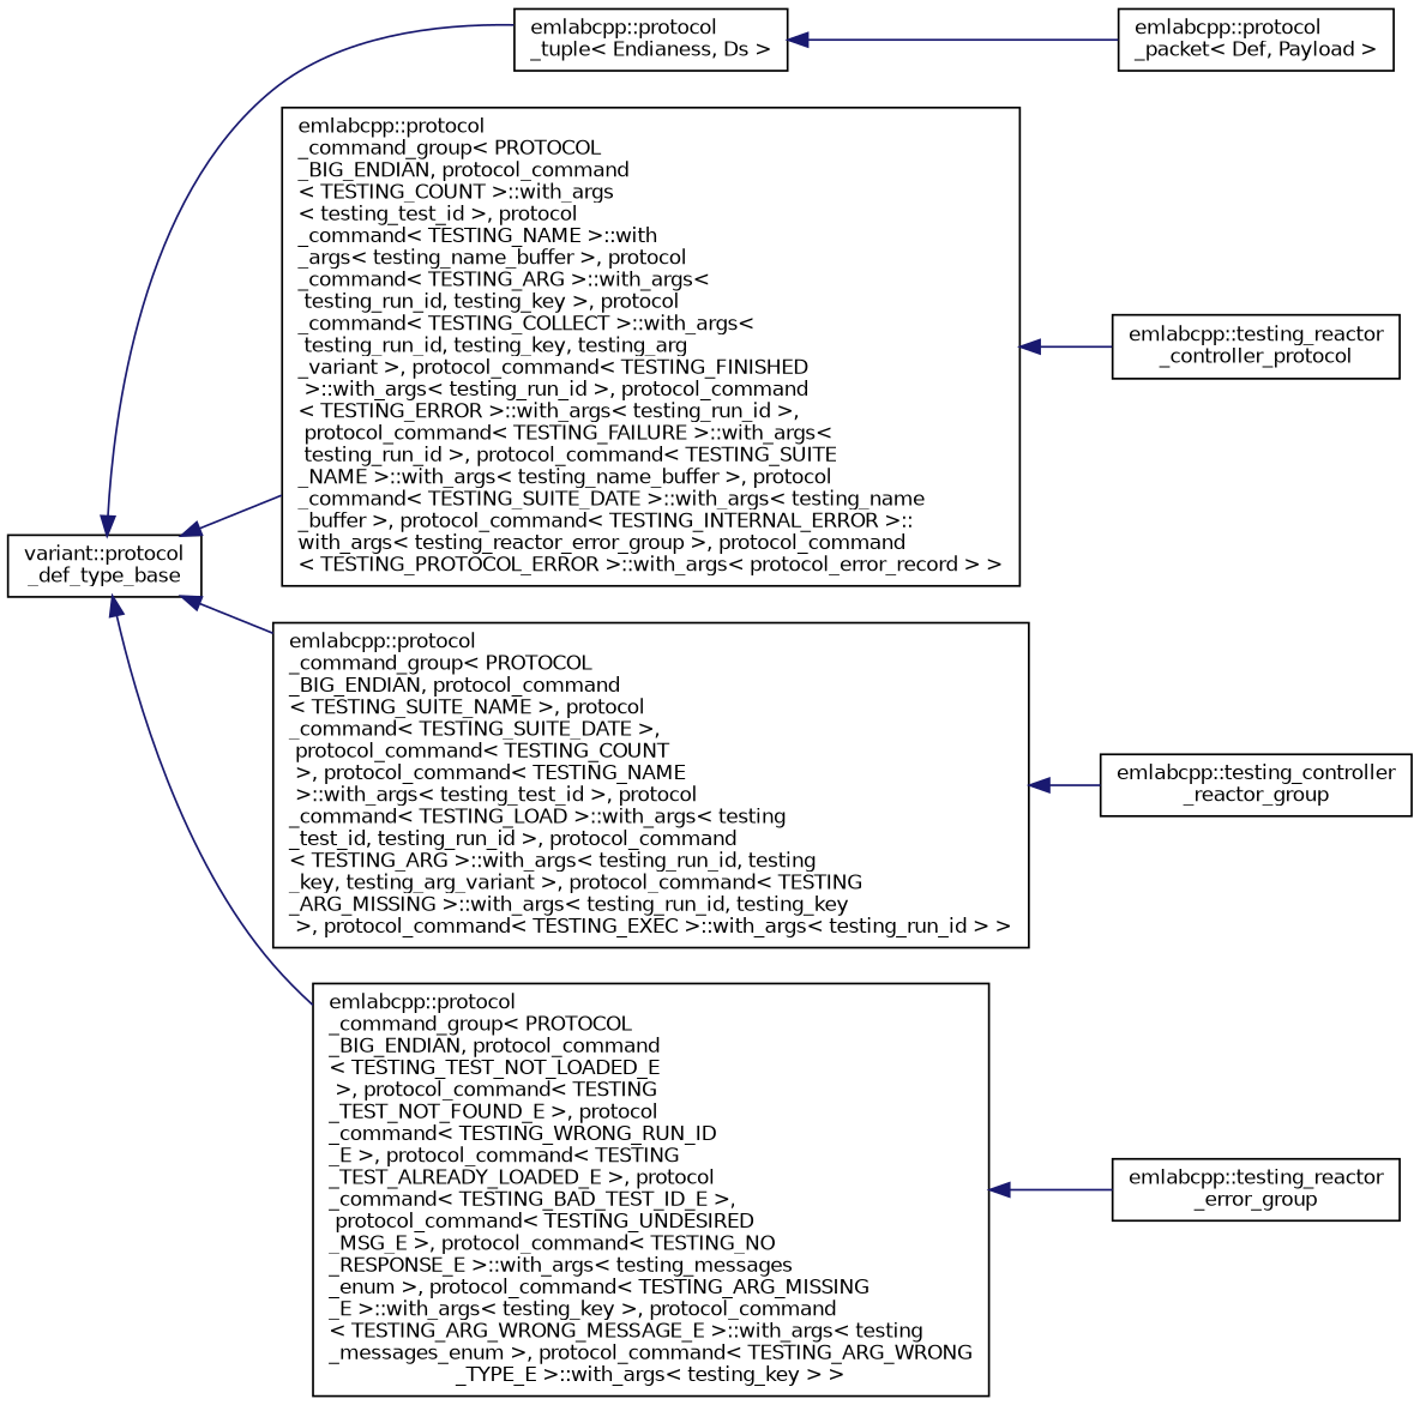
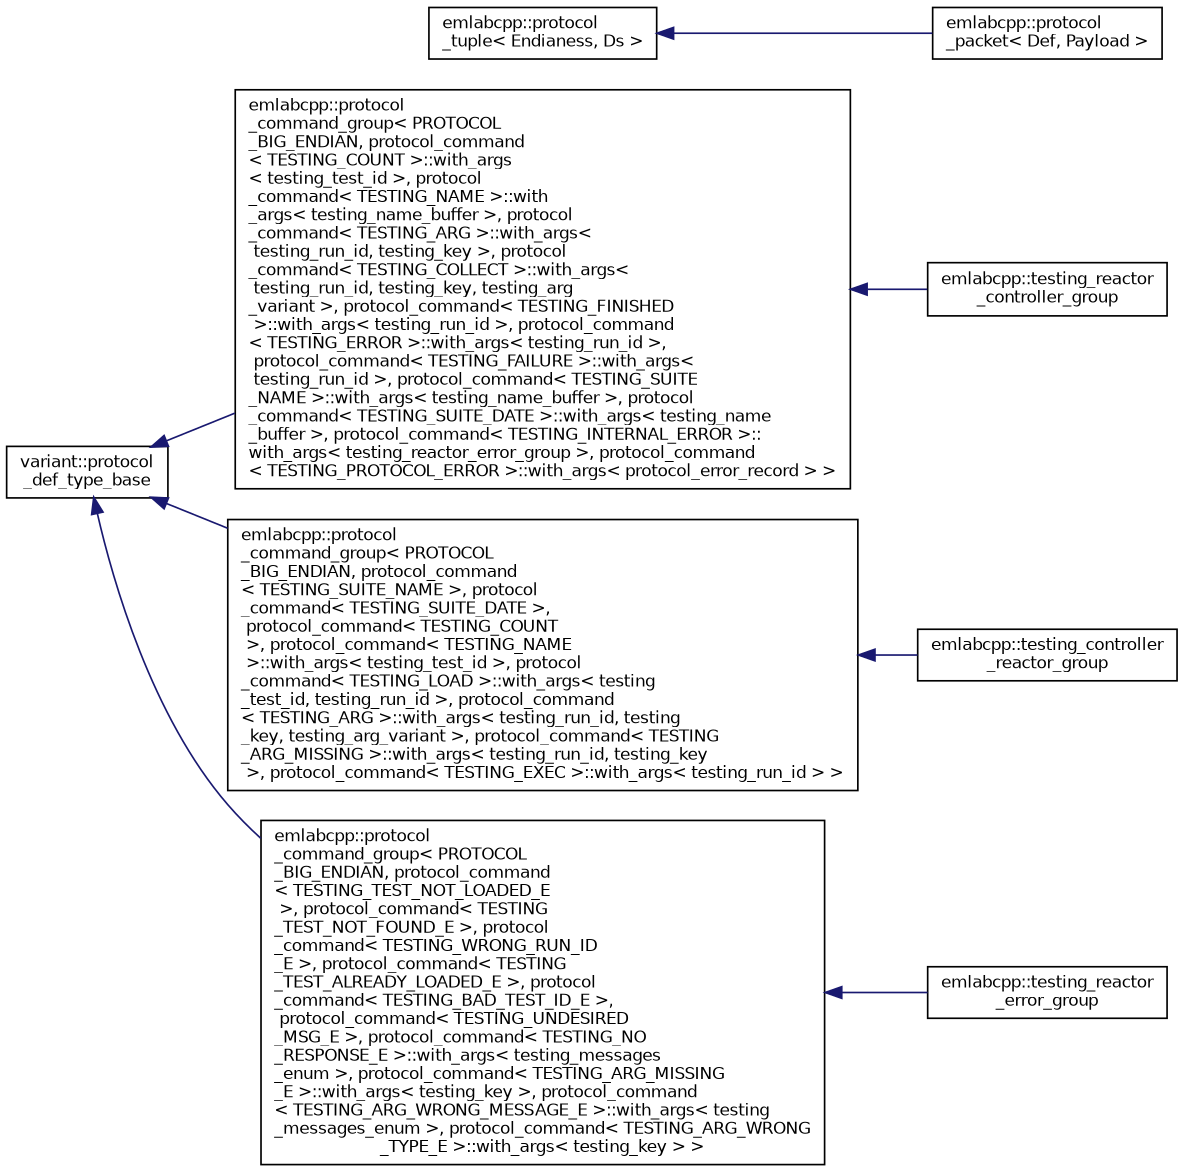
  digraph {
    rankdir=LR
    node [color=black fillcolor=white fontname=Helvetica fontsize=10 shape=record style=filled]
    edge [color=midnightblue dir=back fontname=Helvetica fontsize=10 labelfontname=Helvetica labelfontsize=10 style=solid]
    n1 [height=0.2 label="variant::protocol\l_def_type_base" width=0.4]
    n2 [height=0.2 label="emlabcpp::protocol\l_tuple\< Endianess, Ds \>" width=0.4]
    n3 [height=0.2 label="emlabcpp::protocol\l_command_group\< PROTOCOL\l_BIG_ENDIAN, protocol_command\l\< TESTING_COUNT \>::with_args\l\< testing_test_id \>, protocol\l_command\< TESTING_NAME \>::with\l_args\< testing_name_buffer \>, protocol\l_command\< TESTING_ARG \>::with_args\<\l testing_run_id, testing_key \>, protocol\l_command\< TESTING_COLLECT \>::with_args\<\l testing_run_id, testing_key, testing_arg\l_variant \>, protocol_command\< TESTING_FINISHED\l \>::with_args\< testing_run_id \>, protocol_command\l\< TESTING_ERROR \>::with_args\< testing_run_id \>,\l protocol_command\< TESTING_FAILURE \>::with_args\<\l testing_run_id \>, protocol_command\< TESTING_SUITE\l_NAME \>::with_args\< testing_name_buffer \>, protocol\l_command\< TESTING_SUITE_DATE \>::with_args\< testing_name\l_buffer \>, protocol_command\< TESTING_INTERNAL_ERROR \>::\lwith_args\< testing_reactor_error_group \>, protocol_command\l\< TESTING_PROTOCOL_ERROR \>::with_args\< protocol_error_record \> \>" width=0.4]
    n4 [height=0.2 label="emlabcpp::protocol\l_command_group\< PROTOCOL\l_BIG_ENDIAN, protocol_command\l\< TESTING_SUITE_NAME \>, protocol\l_command\< TESTING_SUITE_DATE \>,\l protocol_command\< TESTING_COUNT\l \>, protocol_command\< TESTING_NAME\l \>::with_args\< testing_test_id \>, protocol\l_command\< TESTING_LOAD \>::with_args\< testing\l_test_id, testing_run_id \>, protocol_command\l\< TESTING_ARG \>::with_args\< testing_run_id, testing\l_key, testing_arg_variant \>, protocol_command\< TESTING\l_ARG_MISSING \>::with_args\< testing_run_id, testing_key\l \>, protocol_command\< TESTING_EXEC \>::with_args\< testing_run_id \> \>" width=0.4]
    n5 [height=0.2 label="emlabcpp::protocol\l_command_group\< PROTOCOL\l_BIG_ENDIAN, protocol_command\l\< TESTING_TEST_NOT_LOADED_E\l \>, protocol_command\< TESTING\l_TEST_NOT_FOUND_E \>, protocol\l_command\< TESTING_WRONG_RUN_ID\l_E \>, protocol_command\< TESTING\l_TEST_ALREADY_LOADED_E \>, protocol\l_command\< TESTING_BAD_TEST_ID_E \>,\l protocol_command\< TESTING_UNDESIRED\l_MSG_E \>, protocol_command\< TESTING_NO\l_RESPONSE_E \>::with_args\< testing_messages\l_enum \>, protocol_command\< TESTING_ARG_MISSING\l_E \>::with_args\< testing_key \>, protocol_command\l\< TESTING_ARG_WRONG_MESSAGE_E \>::with_args\< testing\l_messages_enum \>, protocol_command\< TESTING_ARG_WRONG\l_TYPE_E \>::with_args\< testing_key \> \>" width=0.4]
    n6 [height=0.2 label="emlabcpp::protocol\l_packet\< Def, Payload \>" width=0.4]
-   n7 [height=0.2 label="emlabcpp::testing_reactor\l_controller_protocol" width=0.4]
+   n7 [height=0.2 label="emlabcpp::testing_reactor\l_controller_group" width=0.4]
    n8 [height=0.2 label="emlabcpp::testing_controller\l_reactor_group" width=0.4]
    n9 [height=0.2 label="emlabcpp::testing_reactor\l_error_group" width=0.4]
-   n1 -> n2
    n1 -> n3
    n1 -> n4
    n1 -> n5
    n2 -> n6
    n3 -> n7
    n4 -> n8
    n5 -> n9
  }
